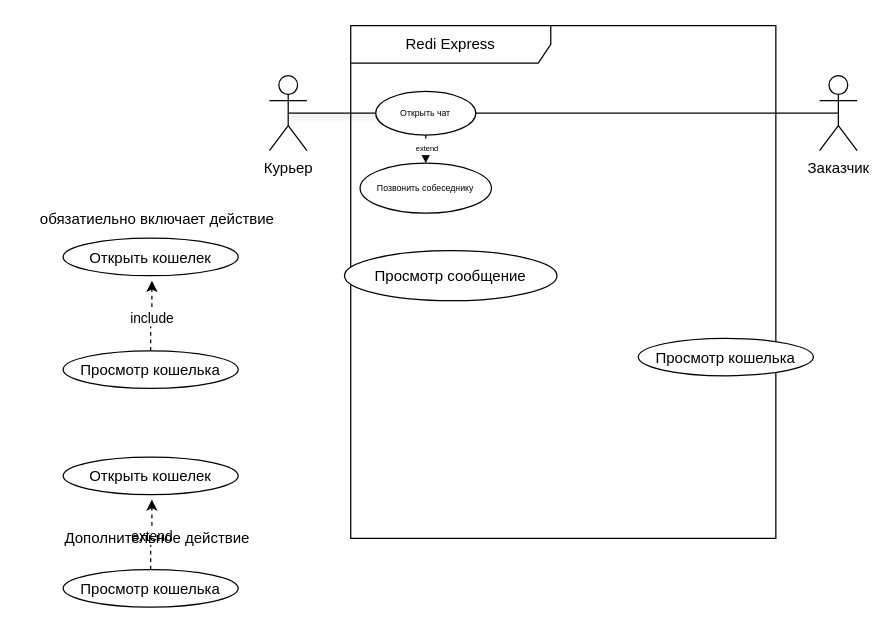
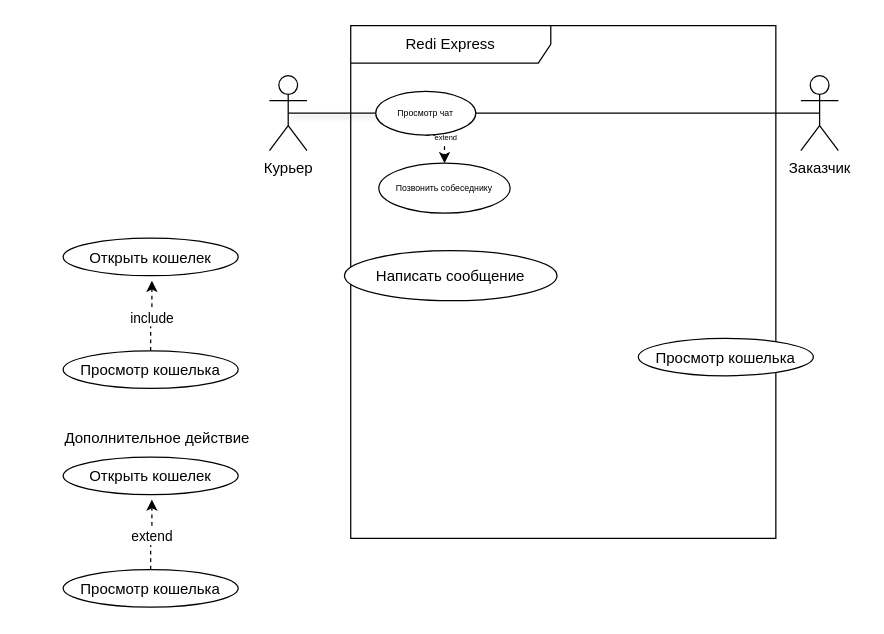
  <mxCell id="0" />
  <mxCell id="1" parent="0" />
  <mxCell id="2" value="Redi Express" style="shape=umlFrame;whiteSpace=wrap;html=1;pointerEvents=0;recursiveResize=0;container=1;collapsible=0;width=160;" vertex="1" parent="1"><mxGeometry x="280" y="20" width="340" height="410" as="geometry" /></mxCell>
  <mxCell id="3" style="edgeStyle=orthogonalEdgeStyle;rounded=0;orthogonalLoop=1;jettySize=auto;html=1;exitX=0.5;exitY=1;exitDx=0;exitDy=0;entryX=0.5;entryY=0;entryDx=0;entryDy=0;dashed=1;fontSize=4;" edge="1" parent="2" source="5" target="7"><mxGeometry relative="1" as="geometry" /></mxCell>
  <mxCell id="4" value="&lt;font style=&quot;font-size: 6px;&quot;&gt;extend&lt;/font&gt;" style="edgeLabel;html=1;align=center;verticalAlign=middle;resizable=0;points=[];" vertex="1" connectable="0" parent="3"><mxGeometry x="-0.215" relative="1" as="geometry"><mxPoint as="offset" /></mxGeometry></mxCell>
- <mxCell id="5" value="Открыть чат" style="ellipse;fontSize=7;" vertex="1" parent="2"><mxGeometry x="20" y="52.5" width="80" height="35" as="geometry" /></mxCell>
+ <mxCell id="5" value="Просмотр чат" style="ellipse;fontSize=7;" vertex="1" parent="2"><mxGeometry x="20" y="52.5" width="80" height="35" as="geometry" /></mxCell>
  <mxCell id="6" value="Просмотр кошелька" style="ellipse;" vertex="1" parent="2"><mxGeometry x="230" y="250" width="140" height="30" as="geometry" /></mxCell>
- <mxCell id="7" value="Позвонить собеседнику" style="ellipse;fontSize=7;" vertex="1" parent="2"><mxGeometry x="7.5" y="110" width="105" height="40" as="geometry" /></mxCell>
- <mxCell id="8" value="Просмотр сообщение" style="ellipse;" vertex="1" parent="2"><mxGeometry x="-5" y="180" width="170" height="40" as="geometry" /></mxCell>
+ <mxCell id="7" value="Позвонить собеседнику" style="ellipse;fontSize=7;" vertex="1" parent="2"><mxGeometry x="22.5" y="110" width="105" height="40" as="geometry" /></mxCell>
+ <mxCell id="8" value="Написать сообщение" style="ellipse;" vertex="1" parent="2"><mxGeometry x="-5" y="180" width="170" height="40" as="geometry" /></mxCell>
  <mxCell id="9" style="edgeStyle=orthogonalEdgeStyle;rounded=0;orthogonalLoop=1;jettySize=auto;html=1;exitX=0.5;exitY=0.5;exitDx=0;exitDy=0;exitPerimeter=0;entryX=1;entryY=0.5;entryDx=0;entryDy=0;endArrow=none;endFill=0;" edge="1" parent="1" source="10" target="5"><mxGeometry relative="1" as="geometry" /></mxCell>
- <mxCell id="10" value="Заказчик" style="shape=umlActor;verticalLabelPosition=bottom;verticalAlign=top;html=1;outlineConnect=0;" vertex="1" parent="1"><mxGeometry x="655" y="60" width="30" height="60" as="geometry" /></mxCell>
+ <mxCell id="10" value="Заказчик" style="shape=umlActor;verticalLabelPosition=bottom;verticalAlign=top;html=1;outlineConnect=0;" vertex="1" parent="1"><mxGeometry x="640" y="60" width="30" height="60" as="geometry" /></mxCell>
  <mxCell id="11" style="edgeStyle=orthogonalEdgeStyle;rounded=0;orthogonalLoop=1;jettySize=auto;html=1;exitX=0.5;exitY=0.5;exitDx=0;exitDy=0;exitPerimeter=0;shadow=1;textShadow=1;endArrow=none;endFill=0;" edge="1" parent="1" source="12" target="5"><mxGeometry relative="1" as="geometry" /></mxCell>
  <mxCell id="12" value="Курьер" style="shape=umlActor;verticalLabelPosition=bottom;verticalAlign=top;html=1;outlineConnect=0;" vertex="1" parent="1"><mxGeometry x="215" y="60" width="30" height="60" as="geometry" /></mxCell>
  <mxCell id="13" value="Открыть кошелек" style="ellipse;" vertex="1" parent="1"><mxGeometry x="50" y="190" width="140" height="30" as="geometry" /></mxCell>
  <mxCell id="14" value="Просмотр кошелька" style="ellipse;" vertex="1" parent="1"><mxGeometry x="50" y="280" width="140" height="30" as="geometry" /></mxCell>
  <mxCell id="15" style="edgeStyle=orthogonalEdgeStyle;rounded=0;orthogonalLoop=1;jettySize=auto;html=1;entryX=0.507;entryY=1.133;entryDx=0;entryDy=0;entryPerimeter=0;dashed=1;" edge="1" parent="1" source="14" target="13"><mxGeometry relative="1" as="geometry" /></mxCell>
  <mxCell id="16" value="include" style="edgeLabel;html=1;align=center;verticalAlign=middle;resizable=0;points=[];" vertex="1" connectable="0" parent="15"><mxGeometry x="-0.057" relative="1" as="geometry"><mxPoint as="offset" /></mxGeometry></mxCell>
- <mxCell id="17" value="обязатиельно включает действие" style="text;html=1;align=center;verticalAlign=middle;resizable=0;points=[];autosize=1;strokeColor=none;fillColor=none;" vertex="1" parent="1"><mxGeometry y="160" width="210" height="30" as="geometry" x="20" /></mxCell>
  <mxCell id="18" value="Просмотр кошелька" style="ellipse;" vertex="1" parent="1"><mxGeometry x="50" y="455" width="140" height="30" as="geometry" /></mxCell>
  <mxCell id="19" style="edgeStyle=orthogonalEdgeStyle;rounded=0;orthogonalLoop=1;jettySize=auto;html=1;entryX=0.507;entryY=1.133;entryDx=0;entryDy=0;entryPerimeter=0;dashed=1;" edge="1" source="18" target="21" parent="1"><mxGeometry relative="1" as="geometry" /></mxCell>
  <mxCell id="20" value="extend" style="edgeLabel;html=1;align=center;verticalAlign=middle;resizable=0;points=[];" vertex="1" connectable="0" parent="19"><mxGeometry x="-0.057" relative="1" as="geometry"><mxPoint as="offset" /></mxGeometry></mxCell>
  <mxCell id="21" value="Открыть кошелек" style="ellipse;" vertex="1" parent="1"><mxGeometry x="50" y="365" width="140" height="30" as="geometry" /></mxCell>
- <mxCell id="22" value="Дополнительное действие" style="text;html=1;align=center;verticalAlign=middle;resizable=0;points=[];autosize=1;strokeColor=none;fillColor=none;" vertex="1" parent="1"><mxGeometry x="40" y="415" width="170" height="30" as="geometry" /></mxCell>
+ <mxCell id="22" value="Дополнительное действие" style="text;html=1;align=center;verticalAlign=middle;resizable=0;points=[];autosize=1;strokeColor=none;fillColor=none;" vertex="1" parent="1"><mxGeometry x="40" y="335" width="170" height="30" as="geometry" /></mxCell>
